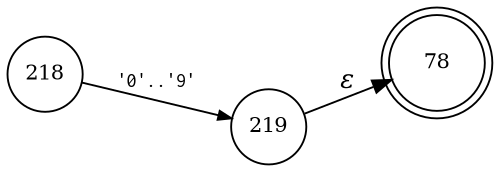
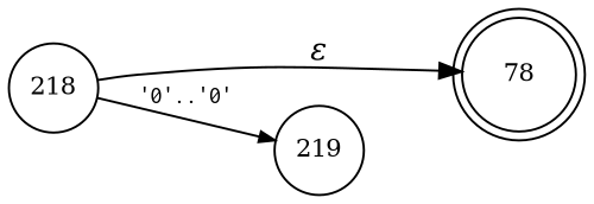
  digraph {
    rankdir=LR
    node [fixedsize=true fontsize=11 shape=circle peripheries=1]
    n1 [label=78 shape=doublecircle width=.6 peripheries=""]
    n2 [label=218 width=.55]
    n3 [label=219 width=.55]
-   n2 -> n3 [arrowhead=normal arrowsize=.7 fontname=Courier fontsize=11 label="'0'..'9'"]
-   n3 -> n1 [fontname="Times-Italic" label="&epsilon;"]
+   n2 -> n3 [arrowhead=normal arrowsize=.7 fontname=Courier fontsize=11 label="'0'..'0'"]
+   n2 -> n1 [fontname="Times-Italic" label="&epsilon;"]
  }
